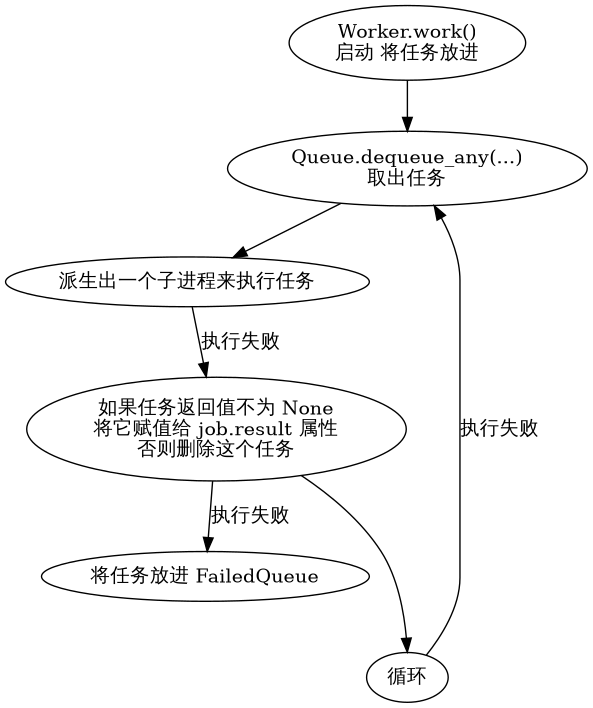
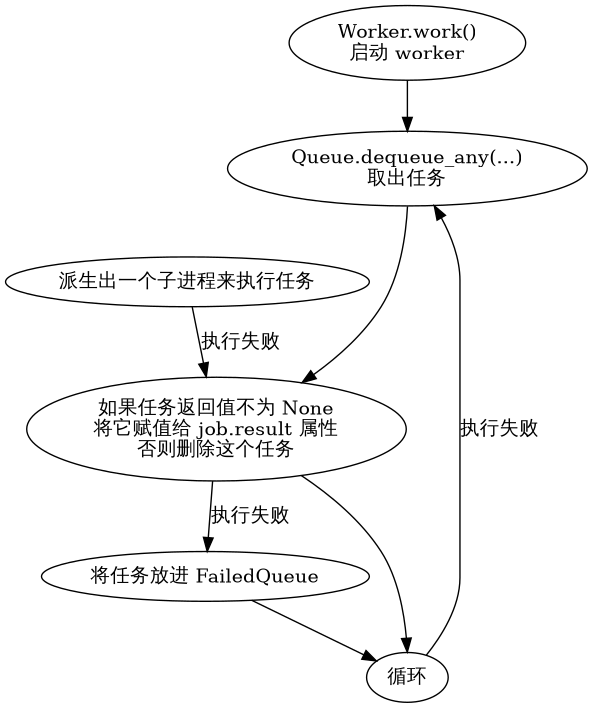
  digraph {
-   n1 [label="Worker.work()\n启动 将任务放进"]
+   n1 [label="Worker.work()\n启动 worker"]
    n2 [label="Queue.dequeue_any(...)\n取出任务"]
    n3 [label="派生出一个子进程来执行任务"]
    n4 [label="如果任务返回值不为 None\n将它赋值给 job.result 属性\n否则删除这个任务"]
    n5 [label="将任务放进 FailedQueue"]
    n6 [label="循环"]
    n1 -> n2
-   n2 -> n3
+   n2 -> n4
    n3 -> n4 [label="执行失败"]
    n4 -> n5 [label="执行失败"]
    n4 -> n6
+   n5 -> n6
    n6 -> n2 [label="执行失败"]
  }
